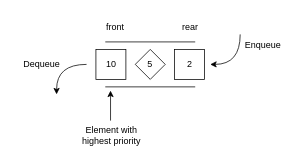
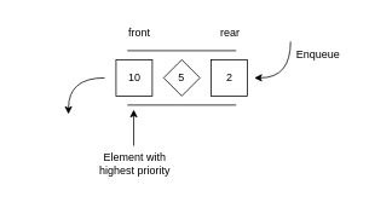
  <mxCell id="0" />
  <mxCell id="1" parent="0" />
- <mxCell id="2" value="Dequeue" style="text;html=1;align=center;verticalAlign=middle;resizable=0;points=[];autosize=1;strokeColor=none;fillColor=none;rounded=0;" parent="1" vertex="1"><mxGeometry x="20" y="70" width="70" height="30" as="geometry" /></mxCell>
  <mxCell id="3" value="10" style="rounded=0;whiteSpace=wrap;html=1;" parent="1" vertex="1"><mxGeometry x="127.5" y="65" width="40" height="40" as="geometry" /></mxCell>
  <mxCell id="4" value="" style="curved=1;endArrow=classic;html=1;rounded=0;" parent="1" edge="1"><mxGeometry width="50" height="50" relative="1" as="geometry"><mxPoint x="115" y="85" as="sourcePoint" /><mxPoint x="75" y="125" as="targetPoint" /><Array as="points"><mxPoint x="75" y="85" /></Array></mxGeometry></mxCell>
  <mxCell id="5" value="" style="endArrow=none;html=1;rounded=0;" parent="1" edge="1"><mxGeometry width="50" height="50" relative="1" as="geometry"><mxPoint x="140" y="55" as="sourcePoint" /><mxPoint x="260" y="55" as="targetPoint" /></mxGeometry></mxCell>
  <mxCell id="6" value="" style="endArrow=none;html=1;rounded=0;" parent="1" edge="1"><mxGeometry width="50" height="50" relative="1" as="geometry"><mxPoint x="140" y="115" as="sourcePoint" /><mxPoint x="260" y="115" as="targetPoint" /></mxGeometry></mxCell>
  <mxCell id="7" value="Enqueue" style="text;html=1;align=center;verticalAlign=middle;resizable=0;points=[];autosize=1;strokeColor=none;fillColor=none;rounded=0;" parent="1" vertex="1"><mxGeometry x="315" y="45" width="70" height="30" as="geometry" /></mxCell>
  <mxCell id="8" value="5" style="rhombus;whiteSpace=wrap;html=1;" parent="1" vertex="1"><mxGeometry x="180" y="65" width="40" height="40" as="geometry" /></mxCell>
  <mxCell id="9" value="" style="curved=1;endArrow=classic;html=1;rounded=0;" parent="1" edge="1"><mxGeometry width="50" height="50" relative="1" as="geometry"><mxPoint x="320" y="45" as="sourcePoint" /><mxPoint x="280" y="85" as="targetPoint" /><Array as="points"><mxPoint x="320" y="85" /></Array></mxGeometry></mxCell>
  <mxCell id="10" value="2" style="rounded=0;whiteSpace=wrap;html=1;" parent="1" vertex="1"><mxGeometry x="232.5" y="65" width="40" height="40" as="geometry" /></mxCell>
  <mxCell id="11" value="front" style="text;html=1;align=center;verticalAlign=middle;resizable=0;points=[];autosize=1;strokeColor=none;fillColor=none;rounded=0;" parent="1" vertex="1"><mxGeometry x="127.5" y="20" width="50" height="30" as="geometry" /></mxCell>
  <mxCell id="12" value="rear" style="text;html=1;align=center;verticalAlign=middle;resizable=0;points=[];autosize=1;strokeColor=none;fillColor=none;rounded=0;" parent="1" vertex="1"><mxGeometry x="232.5" y="20" width="40" height="30" as="geometry" /></mxCell>
  <mxCell id="13" value="" style="endArrow=classic;html=1;" edge="1" parent="1"><mxGeometry width="50" height="50" relative="1" as="geometry"><mxPoint x="147" y="160" as="sourcePoint" /><mxPoint x="147" y="120" as="targetPoint" /></mxGeometry></mxCell>
  <mxCell id="14" value="Element with&lt;br&gt;highest priority" style="text;html=1;align=center;verticalAlign=middle;resizable=0;points=[];autosize=1;strokeColor=none;fillColor=none;" vertex="1" parent="1"><mxGeometry x="97.5" y="160" width="100" height="40" as="geometry" /></mxCell>
